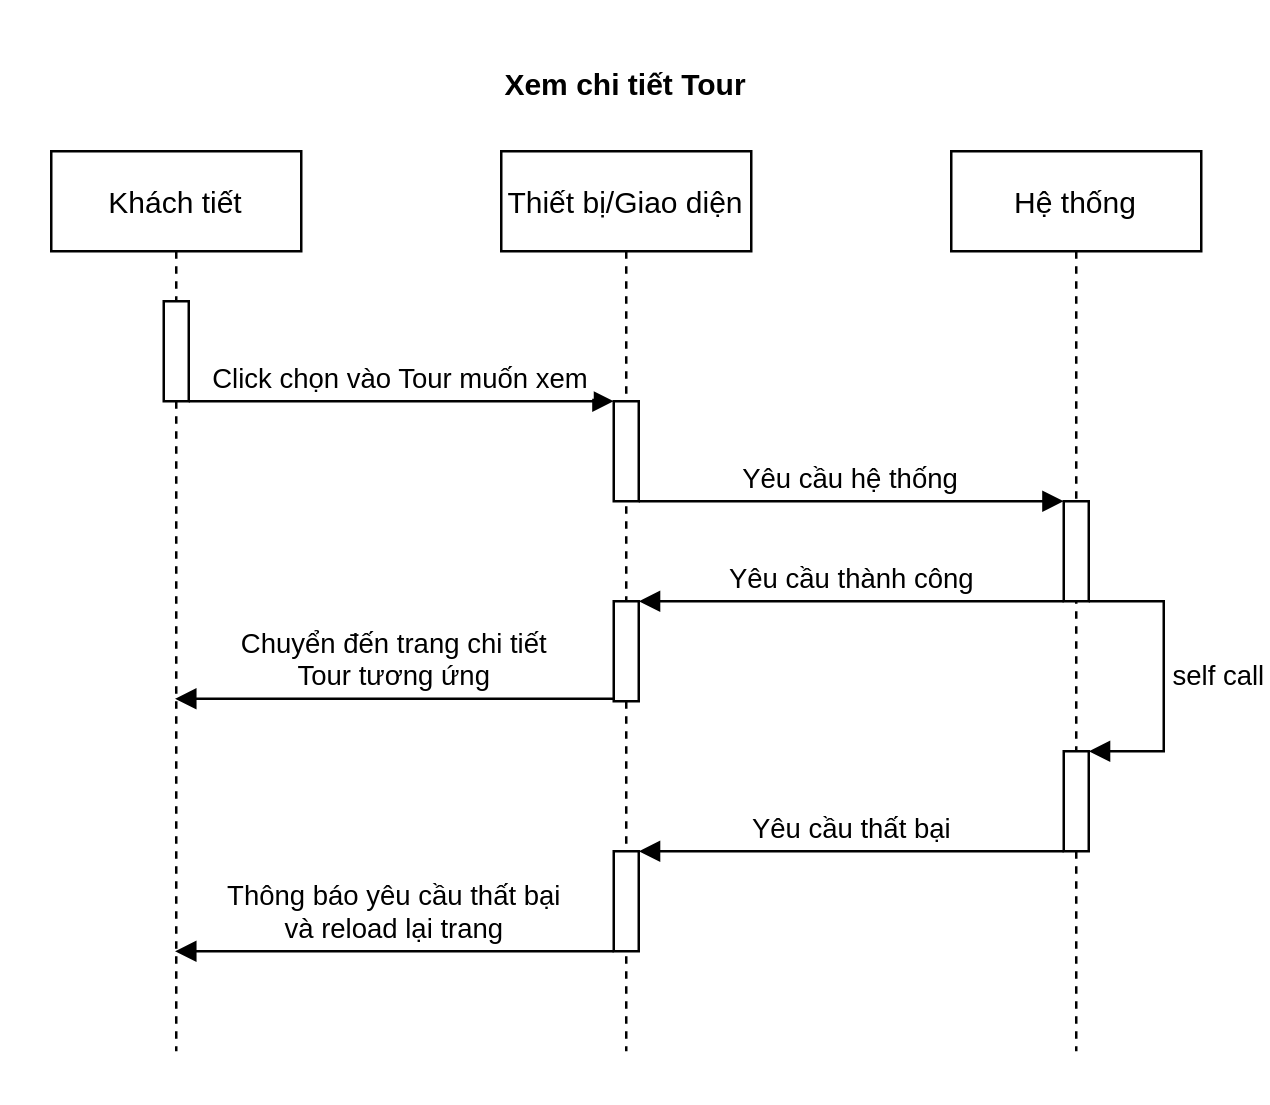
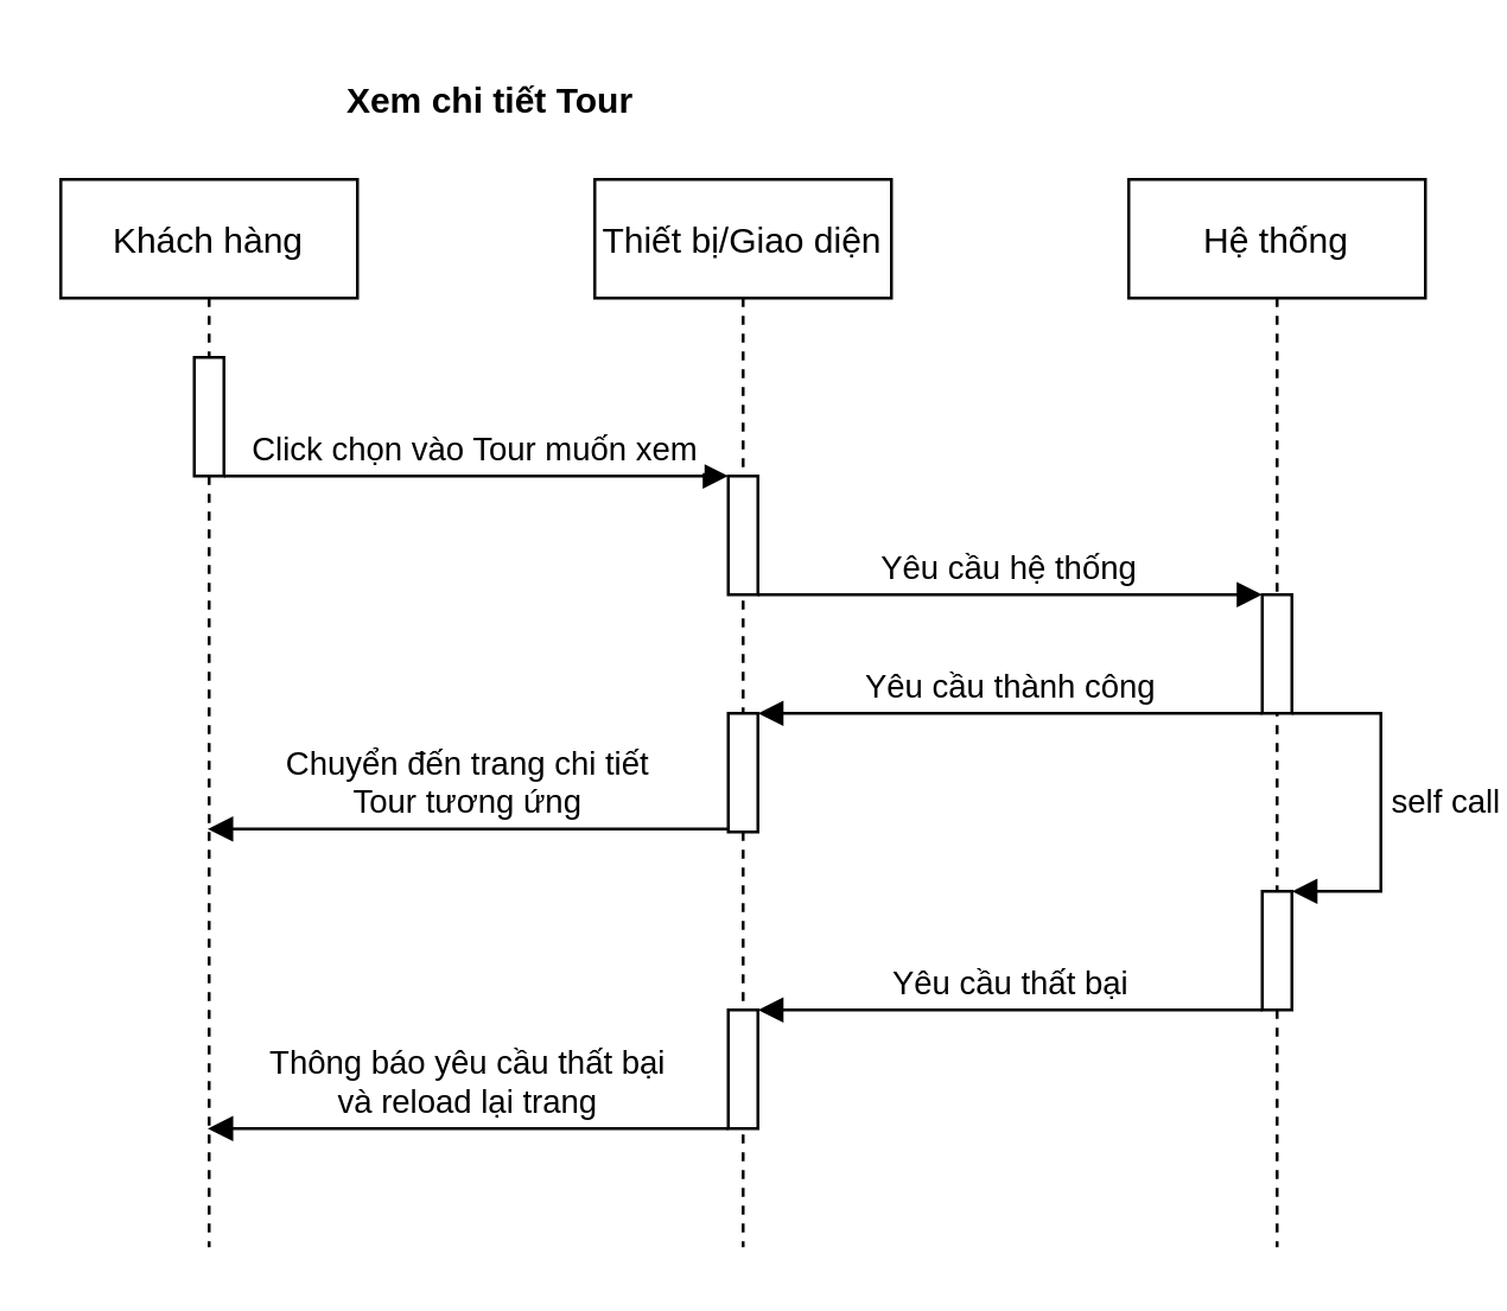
  <mxCell id="0" />
  <mxCell id="1" parent="0" />
- <mxCell id="2" value="Khách tiết" style="shape=umlLifeline;perimeter=lifelinePerimeter;container=1;collapsible=0;recursiveResize=0;rounded=0;shadow=0;strokeWidth=1;" parent="1" vertex="1"><mxGeometry x="20" y="60" width="100" height="360" as="geometry" /></mxCell>
+ <mxCell id="2" value="Khách hàng" style="shape=umlLifeline;perimeter=lifelinePerimeter;container=1;collapsible=0;recursiveResize=0;rounded=0;shadow=0;strokeWidth=1;" parent="1" vertex="1"><mxGeometry x="20" y="60" width="100" height="360" as="geometry" /></mxCell>
  <mxCell id="3" value="" style="points=[];perimeter=orthogonalPerimeter;rounded=0;shadow=0;strokeWidth=1;" parent="2" vertex="1"><mxGeometry x="45" y="60" width="10" height="40" as="geometry" /></mxCell>
  <mxCell id="4" value="Thiết bị/Giao diện" style="shape=umlLifeline;perimeter=lifelinePerimeter;container=1;collapsible=0;recursiveResize=0;rounded=0;shadow=0;strokeWidth=1;" parent="1" vertex="1"><mxGeometry x="200" y="60" width="100" height="360" as="geometry" /></mxCell>
  <mxCell id="5" value="" style="points=[];perimeter=orthogonalPerimeter;rounded=0;shadow=0;strokeWidth=1;" parent="4" vertex="1"><mxGeometry x="45" y="100" width="10" height="40" as="geometry" /></mxCell>
  <mxCell id="6" value="Click chọn vào Tour muốn xem" style="verticalAlign=bottom;endArrow=block;shadow=0;strokeWidth=1;" parent="1" source="3" target="5" edge="1"><mxGeometry relative="1" as="geometry"><mxPoint x="175" y="140" as="sourcePoint" /><mxPoint x="220" y="180" as="targetPoint" /><Array as="points"><mxPoint x="140" y="160" /><mxPoint x="220" y="160" /></Array></mxGeometry></mxCell>
  <mxCell id="7" value="Hệ thống" style="shape=umlLifeline;perimeter=lifelinePerimeter;container=1;collapsible=0;recursiveResize=0;rounded=0;shadow=0;strokeWidth=1;" parent="1" vertex="1"><mxGeometry x="380" y="60" width="100" height="360" as="geometry" /></mxCell>
  <mxCell id="8" value="" style="points=[];perimeter=orthogonalPerimeter;rounded=0;shadow=0;strokeWidth=1;" parent="7" vertex="1"><mxGeometry x="45" y="140" width="10" height="40" as="geometry" /></mxCell>
  <mxCell id="9" value="Yêu cầu hệ thống" style="verticalAlign=bottom;endArrow=block;shadow=0;strokeWidth=1;" parent="1" source="5" target="8" edge="1"><mxGeometry relative="1" as="geometry"><mxPoint x="250" y="140" as="sourcePoint" /><mxPoint x="420" y="140" as="targetPoint" /><Array as="points"><mxPoint x="310" y="200" /></Array></mxGeometry></mxCell>
  <mxCell id="10" value="Yêu cầu thành công" style="html=1;verticalAlign=bottom;endArrow=block;" parent="1" source="8" target="11" edge="1"><mxGeometry width="80" relative="1" as="geometry"><mxPoint x="420" y="240" as="sourcePoint" /><mxPoint x="360" y="280" as="targetPoint" /><Array as="points"><mxPoint x="400" y="240" /><mxPoint x="340" y="240" /></Array></mxGeometry></mxCell>
  <mxCell id="11" value="" style="points=[];perimeter=orthogonalPerimeter;rounded=0;shadow=0;strokeWidth=1;" parent="1" vertex="1"><mxGeometry x="245" y="240" width="10" height="40" as="geometry" /></mxCell>
  <mxCell id="12" value="Chuyển đến trang chi tiết &lt;br&gt;Tour tương ứng" style="html=1;verticalAlign=bottom;endArrow=block;" parent="1" source="11" target="2" edge="1"><mxGeometry width="80" relative="1" as="geometry"><mxPoint x="245" y="279" as="sourcePoint" /><mxPoint x="75" y="279" as="targetPoint" /><Array as="points"><mxPoint x="220" y="279" /><mxPoint x="160" y="279" /></Array></mxGeometry></mxCell>
- <mxCell id="13" value="Xem chi tiết Tour" style="text;align=center;fontStyle=1;verticalAlign=middle;spacingLeft=3;spacingRight=3;strokeColor=none;rotatable=0;points=[[0,0.5],[1,0.5]];portConstraint=eastwest;" parent="1" vertex="1"><mxGeometry x="210" y="20" width="80" height="26" as="geometry" /></mxCell>
+ <mxCell id="13" value="Xem chi tiết Tour" style="text;align=center;fontStyle=1;verticalAlign=middle;spacingLeft=3;spacingRight=3;strokeColor=none;rotatable=0;points=[[0,0.5],[1,0.5]];portConstraint=eastwest;" parent="1" vertex="1"><mxGeometry x="125" y="20" width="80" height="26" as="geometry" /></mxCell>
  <mxCell id="14" value="" style="html=1;points=[];perimeter=orthogonalPerimeter;" vertex="1" parent="1"><mxGeometry x="425" y="300" width="10" height="40" as="geometry" /></mxCell>
  <mxCell id="15" value="self call" style="edgeStyle=orthogonalEdgeStyle;html=1;align=left;spacingLeft=2;endArrow=block;rounded=0;entryX=1;entryY=0;" edge="1" target="14" parent="1"><mxGeometry relative="1" as="geometry"><mxPoint x="435" y="240" as="sourcePoint" /><Array as="points"><mxPoint x="465" y="240" /></Array></mxGeometry></mxCell>
  <mxCell id="16" value="Yêu cầu thất bại" style="html=1;verticalAlign=bottom;endArrow=block;" edge="1" parent="1"><mxGeometry width="80" relative="1" as="geometry"><mxPoint x="425" y="340" as="sourcePoint" /><mxPoint x="255" y="340" as="targetPoint" /><Array as="points"><mxPoint x="400" y="340" /><mxPoint x="340" y="340" /></Array><mxPoint as="offset" /></mxGeometry></mxCell>
  <mxCell id="17" value="Thông báo yêu cầu thất bại&lt;br&gt;và reload lại trang" style="html=1;verticalAlign=bottom;endArrow=block;" edge="1" parent="1"><mxGeometry width="80" relative="1" as="geometry"><mxPoint x="245" y="380" as="sourcePoint" /><mxPoint x="69.5" y="380" as="targetPoint" /><Array as="points"><mxPoint x="220" y="380" /><mxPoint x="160" y="380" /></Array></mxGeometry></mxCell>
  <mxCell id="18" value="" style="points=[];perimeter=orthogonalPerimeter;rounded=0;shadow=0;strokeWidth=1;" vertex="1" parent="1"><mxGeometry x="245" y="340" width="10" height="40" as="geometry" /></mxCell>
